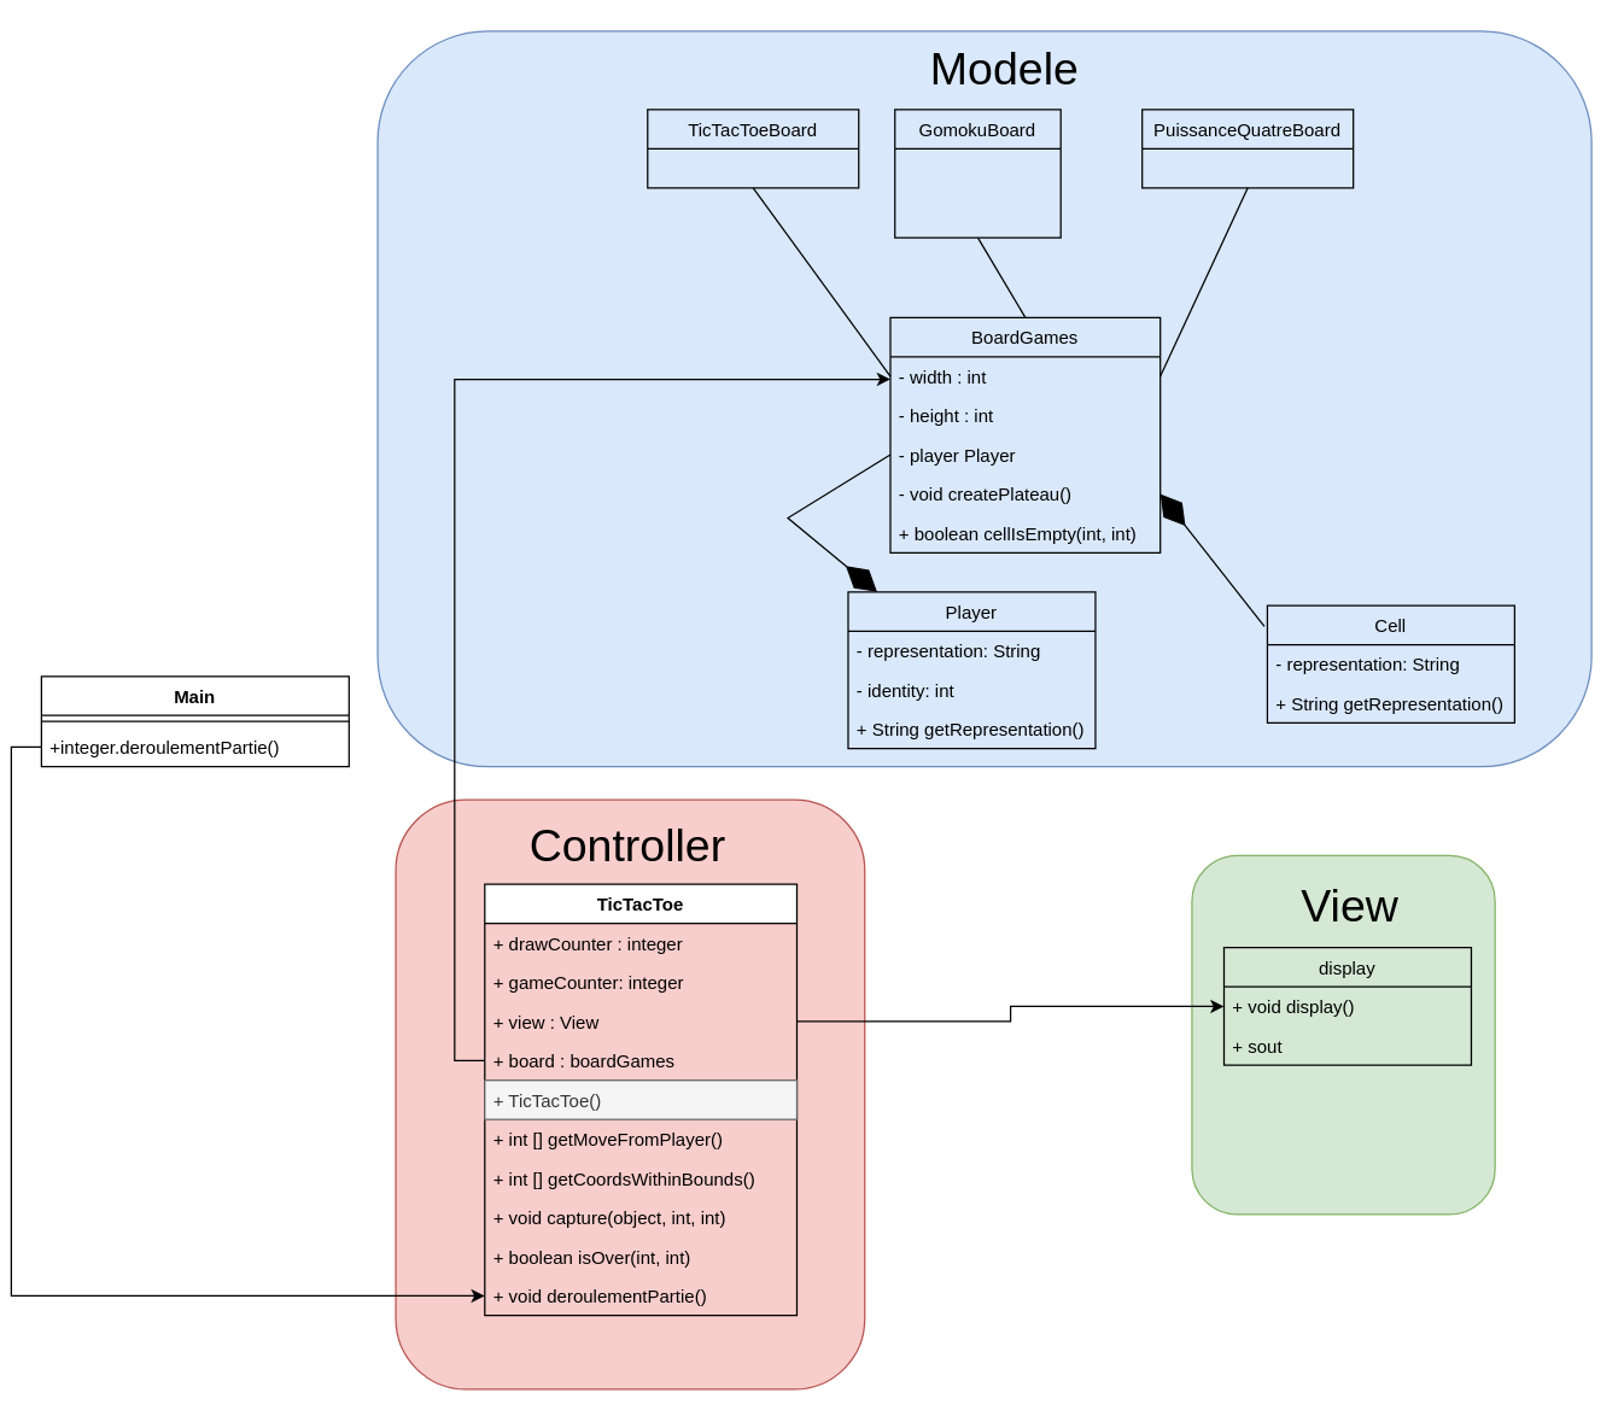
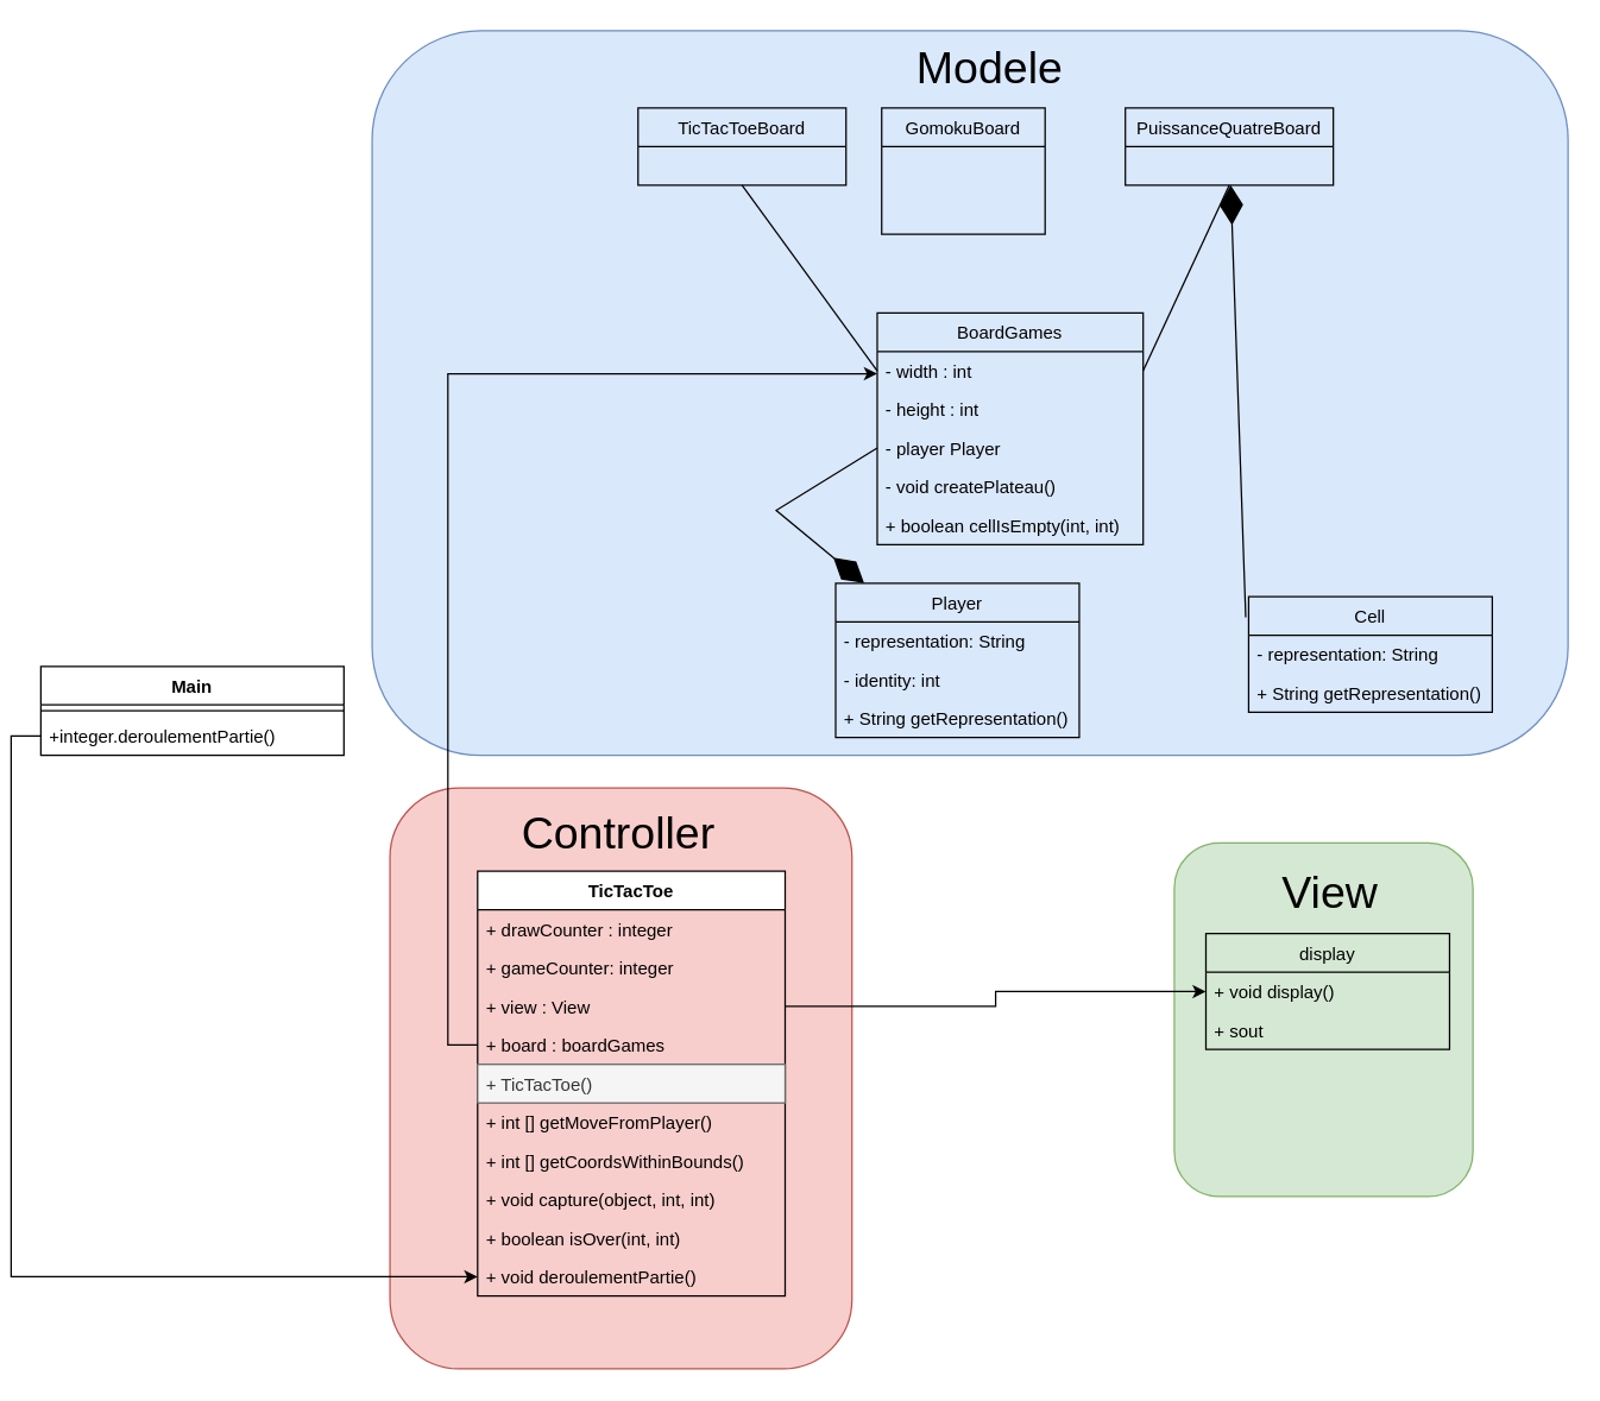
  <mxCell id="0" />
  <mxCell id="1" parent="0" />
  <mxCell id="2" value="" style="rounded=1;whiteSpace=wrap;html=1;fontSize=30;fillColor=#d5e8d4;strokeColor=#82b366;" parent="1" vertex="1"><mxGeometry x="783" y="567" width="201" height="238" as="geometry" /></mxCell>
  <mxCell id="3" value="" style="rounded=1;whiteSpace=wrap;html=1;fontSize=30;fillColor=#f8cecc;strokeColor=#b85450;" parent="1" vertex="1"><mxGeometry x="255" y="530" width="311" height="391" as="geometry" /></mxCell>
  <mxCell id="4" value="" style="rounded=1;whiteSpace=wrap;html=1;fillColor=#dae8fc;strokeColor=#6c8ebf;" parent="1" vertex="1"><mxGeometry x="243" y="20" width="805" height="488" as="geometry" /></mxCell>
  <mxCell id="5" value="Player" style="swimlane;fontStyle=0;childLayout=stackLayout;horizontal=1;startSize=26;fillColor=none;horizontalStack=0;resizeParent=1;resizeParentMax=0;resizeLast=0;collapsible=1;marginBottom=0;" parent="1" vertex="1"><mxGeometry x="555" y="392" width="164" height="104" as="geometry" /></mxCell>
  <mxCell id="6" value="- representation: String" style="text;strokeColor=none;fillColor=none;align=left;verticalAlign=top;spacingLeft=4;spacingRight=4;overflow=hidden;rotatable=0;points=[[0,0.5],[1,0.5]];portConstraint=eastwest;" parent="5" vertex="1"><mxGeometry y="26" width="164" height="26" as="geometry" /></mxCell>
  <mxCell id="7" value="- identity: int" style="text;strokeColor=none;fillColor=none;align=left;verticalAlign=top;spacingLeft=4;spacingRight=4;overflow=hidden;rotatable=0;points=[[0,0.5],[1,0.5]];portConstraint=eastwest;" parent="5" vertex="1"><mxGeometry y="52" width="164" height="26" as="geometry" /></mxCell>
  <mxCell id="8" value="+ String getRepresentation()" style="text;strokeColor=none;fillColor=none;align=left;verticalAlign=top;spacingLeft=4;spacingRight=4;overflow=hidden;rotatable=0;points=[[0,0.5],[1,0.5]];portConstraint=eastwest;" parent="5" vertex="1"><mxGeometry y="78" width="164" height="26" as="geometry" /></mxCell>
  <mxCell id="9" value="Cell" style="swimlane;fontStyle=0;childLayout=stackLayout;horizontal=1;startSize=26;fillColor=none;horizontalStack=0;resizeParent=1;resizeParentMax=0;resizeLast=0;collapsible=1;marginBottom=0;" parent="1" vertex="1"><mxGeometry x="833" y="401" width="164" height="78" as="geometry" /></mxCell>
  <mxCell id="10" value="- representation: String" style="text;strokeColor=none;fillColor=none;align=left;verticalAlign=top;spacingLeft=4;spacingRight=4;overflow=hidden;rotatable=0;points=[[0,0.5],[1,0.5]];portConstraint=eastwest;" parent="9" vertex="1"><mxGeometry y="26" width="164" height="26" as="geometry" /></mxCell>
  <mxCell id="11" value="+ String getRepresentation()" style="text;strokeColor=none;fillColor=none;align=left;verticalAlign=top;spacingLeft=4;spacingRight=4;overflow=hidden;rotatable=0;points=[[0,0.5],[1,0.5]];portConstraint=eastwest;" parent="9" vertex="1"><mxGeometry y="52" width="164" height="26" as="geometry" /></mxCell>
  <mxCell id="12" value="TicTacToe" style="swimlane;fontStyle=1;align=center;verticalAlign=top;childLayout=stackLayout;horizontal=1;startSize=26;horizontalStack=0;resizeParent=1;resizeParentMax=0;resizeLast=0;collapsible=1;marginBottom=0;" parent="1" vertex="1"><mxGeometry x="314" y="586" width="207" height="286" as="geometry"><mxRectangle x="221" y="193" width="92" height="26" as="alternateBounds" /></mxGeometry></mxCell>
  <mxCell id="13" value="+ drawCounter : integer&#10;" style="text;strokeColor=none;fillColor=none;align=left;verticalAlign=top;spacingLeft=4;spacingRight=4;overflow=hidden;rotatable=0;points=[[0,0.5],[1,0.5]];portConstraint=eastwest;" parent="12" vertex="1"><mxGeometry y="26" width="207" height="26" as="geometry" /></mxCell>
  <mxCell id="14" value="+ gameCounter: integer&#10;" style="text;strokeColor=none;fillColor=none;align=left;verticalAlign=top;spacingLeft=4;spacingRight=4;overflow=hidden;rotatable=0;points=[[0,0.5],[1,0.5]];portConstraint=eastwest;" parent="12" vertex="1"><mxGeometry y="52" width="207" height="26" as="geometry" /></mxCell>
  <mxCell id="15" value="+ view : View" style="text;strokeColor=none;fillColor=none;align=left;verticalAlign=top;spacingLeft=4;spacingRight=4;overflow=hidden;rotatable=0;points=[[0,0.5],[1,0.5]];portConstraint=eastwest;" parent="12" vertex="1"><mxGeometry y="78" width="207" height="26" as="geometry" /></mxCell>
  <mxCell id="16" value="+ board : boardGames" style="text;strokeColor=none;fillColor=none;align=left;verticalAlign=top;spacingLeft=4;spacingRight=4;overflow=hidden;rotatable=0;points=[[0,0.5],[1,0.5]];portConstraint=eastwest;" parent="12" vertex="1"><mxGeometry y="104" width="207" height="26" as="geometry" /></mxCell>
  <mxCell id="17" value="+ TicTacToe()" style="text;align=left;verticalAlign=top;spacingLeft=4;spacingRight=4;overflow=hidden;rotatable=0;points=[[0,0.5],[1,0.5]];portConstraint=eastwest;fillColor=#f5f5f5;fontColor=#333333;strokeColor=#666666;" parent="12" vertex="1"><mxGeometry y="130" width="207" height="26" as="geometry" /></mxCell>
  <mxCell id="18" value="+ int [] getMoveFromPlayer()&#10;" style="text;strokeColor=none;fillColor=none;align=left;verticalAlign=top;spacingLeft=4;spacingRight=4;overflow=hidden;rotatable=0;points=[[0,0.5],[1,0.5]];portConstraint=eastwest;" parent="12" vertex="1"><mxGeometry y="156" width="207" height="26" as="geometry" /></mxCell>
  <mxCell id="19" value="+ int [] getCoordsWithinBounds()" style="text;strokeColor=none;fillColor=none;align=left;verticalAlign=top;spacingLeft=4;spacingRight=4;overflow=hidden;rotatable=0;points=[[0,0.5],[1,0.5]];portConstraint=eastwest;" parent="12" vertex="1"><mxGeometry y="182" width="207" height="26" as="geometry" /></mxCell>
  <mxCell id="20" value="+ void capture(object, int, int)" style="text;strokeColor=none;fillColor=none;align=left;verticalAlign=top;spacingLeft=4;spacingRight=4;overflow=hidden;rotatable=0;points=[[0,0.5],[1,0.5]];portConstraint=eastwest;" parent="12" vertex="1"><mxGeometry y="208" width="207" height="26" as="geometry" /></mxCell>
  <mxCell id="21" value="+ boolean isOver(int, int)" style="text;strokeColor=none;fillColor=none;align=left;verticalAlign=top;spacingLeft=4;spacingRight=4;overflow=hidden;rotatable=0;points=[[0,0.5],[1,0.5]];portConstraint=eastwest;" parent="12" vertex="1"><mxGeometry y="234" width="207" height="26" as="geometry" /></mxCell>
  <mxCell id="22" value="+ void deroulementPartie()" style="text;strokeColor=none;fillColor=none;align=left;verticalAlign=top;spacingLeft=4;spacingRight=4;overflow=hidden;rotatable=0;points=[[0,0.5],[1,0.5]];portConstraint=eastwest;" parent="12" vertex="1"><mxGeometry y="260" width="207" height="26" as="geometry" /></mxCell>
  <mxCell id="23" value="Main" style="swimlane;fontStyle=1;align=center;verticalAlign=top;childLayout=stackLayout;horizontal=1;startSize=26;horizontalStack=0;resizeParent=1;resizeParentMax=0;resizeLast=0;collapsible=1;marginBottom=0;" parent="1" vertex="1"><mxGeometry x="20" y="448" width="204" height="60" as="geometry" /></mxCell>
  <mxCell id="24" value="" style="line;strokeWidth=1;fillColor=none;align=left;verticalAlign=middle;spacingTop=-1;spacingLeft=3;spacingRight=3;rotatable=0;labelPosition=right;points=[];portConstraint=eastwest;strokeColor=inherit;" parent="23" vertex="1"><mxGeometry y="26" width="204" height="8" as="geometry" /></mxCell>
  <mxCell id="25" value="+integer.deroulementPartie()" style="text;strokeColor=none;fillColor=none;align=left;verticalAlign=top;spacingLeft=4;spacingRight=4;overflow=hidden;rotatable=0;points=[[0,0.5],[1,0.5]];portConstraint=eastwest;" parent="23" vertex="1"><mxGeometry y="34" width="204" height="26" as="geometry" /></mxCell>
  <mxCell id="26" style="edgeStyle=orthogonalEdgeStyle;rounded=0;orthogonalLoop=1;jettySize=auto;html=1;exitX=0;exitY=0.5;exitDx=0;exitDy=0;entryX=0;entryY=0.5;entryDx=0;entryDy=0;" parent="1" source="25" target="22" edge="1"><mxGeometry relative="1" as="geometry" /></mxCell>
- <mxCell id="27" value="" style="endArrow=diamondThin;endFill=1;endSize=24;html=1;rounded=0;exitX=-0.012;exitY=0.179;exitDx=0;exitDy=0;exitPerimeter=0;entryX=1;entryY=0.5;entryDx=0;entryDy=0;" parent="1" source="9" target="32" edge="1"><mxGeometry width="160" relative="1" as="geometry"><mxPoint x="450" y="746" as="sourcePoint" /><mxPoint x="290" y="746" as="targetPoint" /></mxGeometry></mxCell>
+ <mxCell id="27" value="" style="endArrow=diamondThin;endFill=1;endSize=24;html=1;rounded=0;exitX=-0.012;exitY=0.179;exitDx=0;exitDy=0;exitPerimeter=0;" parent="1" source="9" target="34" edge="1"><mxGeometry width="160" relative="1" as="geometry"><mxPoint x="450" y="746" as="sourcePoint" /><mxPoint x="290" y="746" as="targetPoint" /></mxGeometry></mxCell>
  <mxCell id="28" value="BoardGames" style="swimlane;fontStyle=0;childLayout=stackLayout;horizontal=1;startSize=26;fillColor=none;horizontalStack=0;resizeParent=1;resizeParentMax=0;resizeLast=0;collapsible=1;marginBottom=0;" parent="1" vertex="1"><mxGeometry x="583" y="210" width="179" height="156" as="geometry" /></mxCell>
  <mxCell id="29" value="- width : int" style="text;strokeColor=none;fillColor=none;align=left;verticalAlign=top;spacingLeft=4;spacingRight=4;overflow=hidden;rotatable=0;points=[[0,0.5],[1,0.5]];portConstraint=eastwest;" parent="28" vertex="1"><mxGeometry y="26" width="179" height="26" as="geometry" /></mxCell>
  <mxCell id="30" value="- height : int" style="text;strokeColor=none;fillColor=none;align=left;verticalAlign=top;spacingLeft=4;spacingRight=4;overflow=hidden;rotatable=0;points=[[0,0.5],[1,0.5]];portConstraint=eastwest;" parent="28" vertex="1"><mxGeometry y="52" width="179" height="26" as="geometry" /></mxCell>
  <mxCell id="31" value="- player Player" style="text;strokeColor=none;fillColor=none;align=left;verticalAlign=top;spacingLeft=4;spacingRight=4;overflow=hidden;rotatable=0;points=[[0,0.5],[1,0.5]];portConstraint=eastwest;" parent="28" vertex="1"><mxGeometry y="78" width="179" height="26" as="geometry" /></mxCell>
  <mxCell id="32" value="- void createPlateau()" style="text;strokeColor=none;fillColor=none;align=left;verticalAlign=top;spacingLeft=4;spacingRight=4;overflow=hidden;rotatable=0;points=[[0,0.5],[1,0.5]];portConstraint=eastwest;" parent="28" vertex="1"><mxGeometry y="104" width="179" height="26" as="geometry" /></mxCell>
  <mxCell id="33" value="+ boolean cellIsEmpty(int, int)" style="text;strokeColor=none;fillColor=none;align=left;verticalAlign=top;spacingLeft=4;spacingRight=4;overflow=hidden;rotatable=0;points=[[0,0.5],[1,0.5]];portConstraint=eastwest;" parent="28" vertex="1"><mxGeometry y="130" width="179" height="26" as="geometry" /></mxCell>
  <mxCell id="34" value="PuissanceQuatreBoard" style="swimlane;fontStyle=0;childLayout=stackLayout;horizontal=1;startSize=26;fillColor=none;horizontalStack=0;resizeParent=1;resizeParentMax=0;resizeLast=0;collapsible=1;marginBottom=0;" parent="1" vertex="1"><mxGeometry x="750" y="72" width="140" height="52" as="geometry" /></mxCell>
  <mxCell id="35" value="GomokuBoard" style="swimlane;fontStyle=0;childLayout=stackLayout;horizontal=1;startSize=26;fillColor=none;horizontalStack=0;resizeParent=1;resizeParentMax=0;resizeLast=0;collapsible=1;marginBottom=0;" parent="1" vertex="1"><mxGeometry x="586" y="72" width="110" height="85" as="geometry" /></mxCell>
  <mxCell id="36" value="TicTacToeBoard" style="swimlane;fontStyle=0;childLayout=stackLayout;horizontal=1;startSize=26;fillColor=none;horizontalStack=0;resizeParent=1;resizeParentMax=0;resizeLast=0;collapsible=1;marginBottom=0;" parent="1" vertex="1"><mxGeometry x="422" y="72" width="140" height="52" as="geometry" /></mxCell>
  <mxCell id="37" value="" style="endArrow=none;html=1;rounded=0;entryX=0.5;entryY=1;entryDx=0;entryDy=0;exitX=0;exitY=0.5;exitDx=0;exitDy=0;" parent="1" source="29" target="36" edge="1"><mxGeometry width="50" height="50" relative="1" as="geometry"><mxPoint x="356" y="471" as="sourcePoint" /><mxPoint x="406" y="421" as="targetPoint" /></mxGeometry></mxCell>
- <mxCell id="38" value="" style="endArrow=none;html=1;rounded=0;entryX=0.5;entryY=1;entryDx=0;entryDy=0;exitX=0.5;exitY=0;exitDx=0;exitDy=0;" parent="1" source="28" target="35" edge="1"><mxGeometry width="50" height="50" relative="1" as="geometry"><mxPoint x="509" y="428" as="sourcePoint" /><mxPoint x="419" y="272" as="targetPoint" /></mxGeometry></mxCell>
  <mxCell id="39" value="" style="endArrow=none;html=1;rounded=0;entryX=0.5;entryY=1;entryDx=0;entryDy=0;exitX=1;exitY=0.5;exitDx=0;exitDy=0;" parent="1" source="29" target="34" edge="1"><mxGeometry width="50" height="50" relative="1" as="geometry"><mxPoint x="519" y="438" as="sourcePoint" /><mxPoint x="429" y="282" as="targetPoint" /></mxGeometry></mxCell>
  <mxCell id="40" value="&lt;font style=&quot;font-size: 30px;&quot;&gt;Modele&lt;/font&gt;" style="text;html=1;strokeColor=none;fillColor=none;align=center;verticalAlign=middle;whiteSpace=wrap;rounded=0;" parent="1" vertex="1"><mxGeometry x="612" y="30" width="94" height="30" as="geometry" /></mxCell>
  <mxCell id="41" value="&lt;font style=&quot;font-size: 30px;&quot;&gt;Controller&lt;/font&gt;" style="text;html=1;strokeColor=none;fillColor=none;align=center;verticalAlign=middle;whiteSpace=wrap;rounded=0;" parent="1" vertex="1"><mxGeometry x="328.25" y="545" width="161.5" height="30" as="geometry" /></mxCell>
  <mxCell id="42" value="&lt;font style=&quot;font-size: 30px;&quot;&gt;View&lt;/font&gt;" style="text;html=1;strokeColor=none;fillColor=none;align=center;verticalAlign=middle;whiteSpace=wrap;rounded=0;" parent="1" vertex="1"><mxGeometry x="806.75" y="585" width="161.5" height="30" as="geometry" /></mxCell>
  <mxCell id="43" value="display" style="swimlane;fontStyle=0;childLayout=stackLayout;horizontal=1;startSize=26;fillColor=none;horizontalStack=0;resizeParent=1;resizeParentMax=0;resizeLast=0;collapsible=1;marginBottom=0;" parent="1" vertex="1"><mxGeometry x="804.25" y="628" width="164" height="78" as="geometry" /></mxCell>
  <mxCell id="44" value="+ void display()&#10;&#10;" style="text;strokeColor=none;fillColor=none;align=left;verticalAlign=top;spacingLeft=4;spacingRight=4;overflow=hidden;rotatable=0;points=[[0,0.5],[1,0.5]];portConstraint=eastwest;" parent="43" vertex="1"><mxGeometry y="26" width="164" height="26" as="geometry" /></mxCell>
  <mxCell id="45" value="+ sout" style="text;strokeColor=none;fillColor=none;align=left;verticalAlign=top;spacingLeft=4;spacingRight=4;overflow=hidden;rotatable=0;points=[[0,0.5],[1,0.5]];portConstraint=eastwest;" parent="43" vertex="1"><mxGeometry y="52" width="164" height="26" as="geometry" /></mxCell>
  <mxCell id="46" style="edgeStyle=orthogonalEdgeStyle;rounded=0;orthogonalLoop=1;jettySize=auto;html=1;exitX=1;exitY=0.5;exitDx=0;exitDy=0;entryX=0;entryY=0.5;entryDx=0;entryDy=0;fontSize=23;" parent="1" source="15" target="44" edge="1"><mxGeometry relative="1" as="geometry" /></mxCell>
  <mxCell id="47" style="edgeStyle=orthogonalEdgeStyle;rounded=0;orthogonalLoop=1;jettySize=auto;html=1;exitX=0;exitY=0.5;exitDx=0;exitDy=0;fontSize=23;" parent="1" source="16" target="28" edge="1"><mxGeometry relative="1" as="geometry"><Array as="points"><mxPoint x="294" y="703" /><mxPoint x="294" y="251" /></Array></mxGeometry></mxCell>
  <mxCell id="48" value="" style="endArrow=diamondThin;endFill=1;endSize=24;html=1;rounded=0;fontSize=23;exitX=0;exitY=0.5;exitDx=0;exitDy=0;" parent="1" source="31" target="5" edge="1"><mxGeometry width="160" relative="1" as="geometry"><mxPoint x="342" y="520" as="sourcePoint" /><mxPoint x="502" y="520" as="targetPoint" /><Array as="points"><mxPoint x="515" y="343" /></Array></mxGeometry></mxCell>
